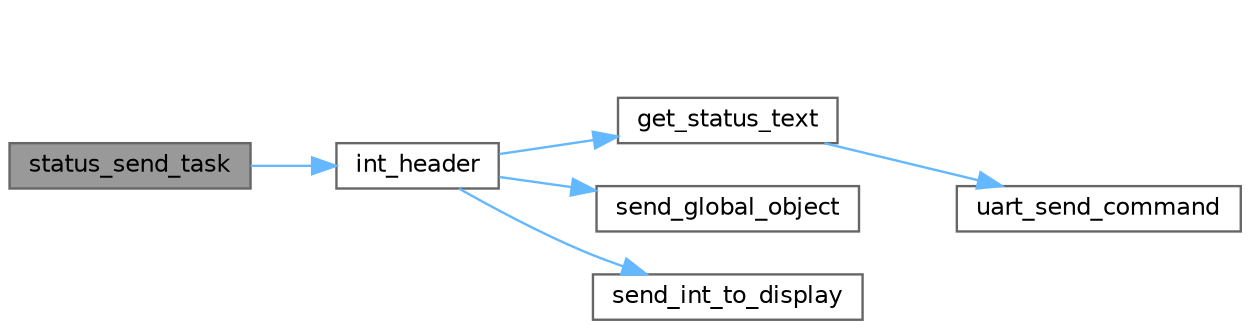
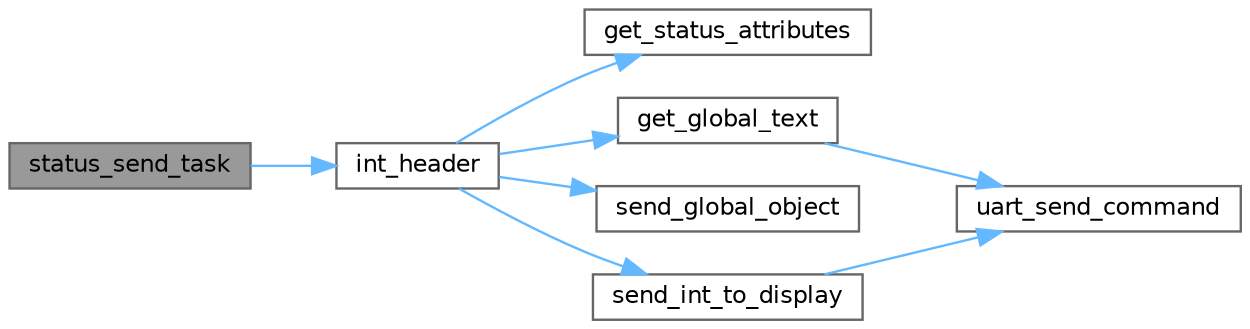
  digraph {
    rankdir=LR
    node [color=grey40 fillcolor=white fontname=Helvetica fontsize=10 shape=box style=filled]
    edge [color=steelblue1 fontname=Helvetica fontsize=10 labelfontname=Helvetica labelfontsize=10 style=solid]
    n1 [color=gray40 fillcolor=grey60 fontcolor=black height=0.2 label=status_send_task width=0.4]
    n2 [height=0.2 label=int_header width=0.4]
-   n4 [height=0.2 label=get_status_text width=0.4]
+   n3 [height=0.2 label=get_status_attributes width=0.4]
+   n4 [height=0.2 label=get_global_text width=0.4]
    n5 [height=0.2 label=send_global_object width=0.4]
    n6 [height=0.2 label=send_int_to_display width=0.4]
    n7 [height=0.2 label=uart_send_command width=0.4]
    n1 -> n2
+   n2 -> n3
    n2 -> n4
    n2 -> n5
    n2 -> n6
    n4 -> n7
+   n6 -> n7
  }
